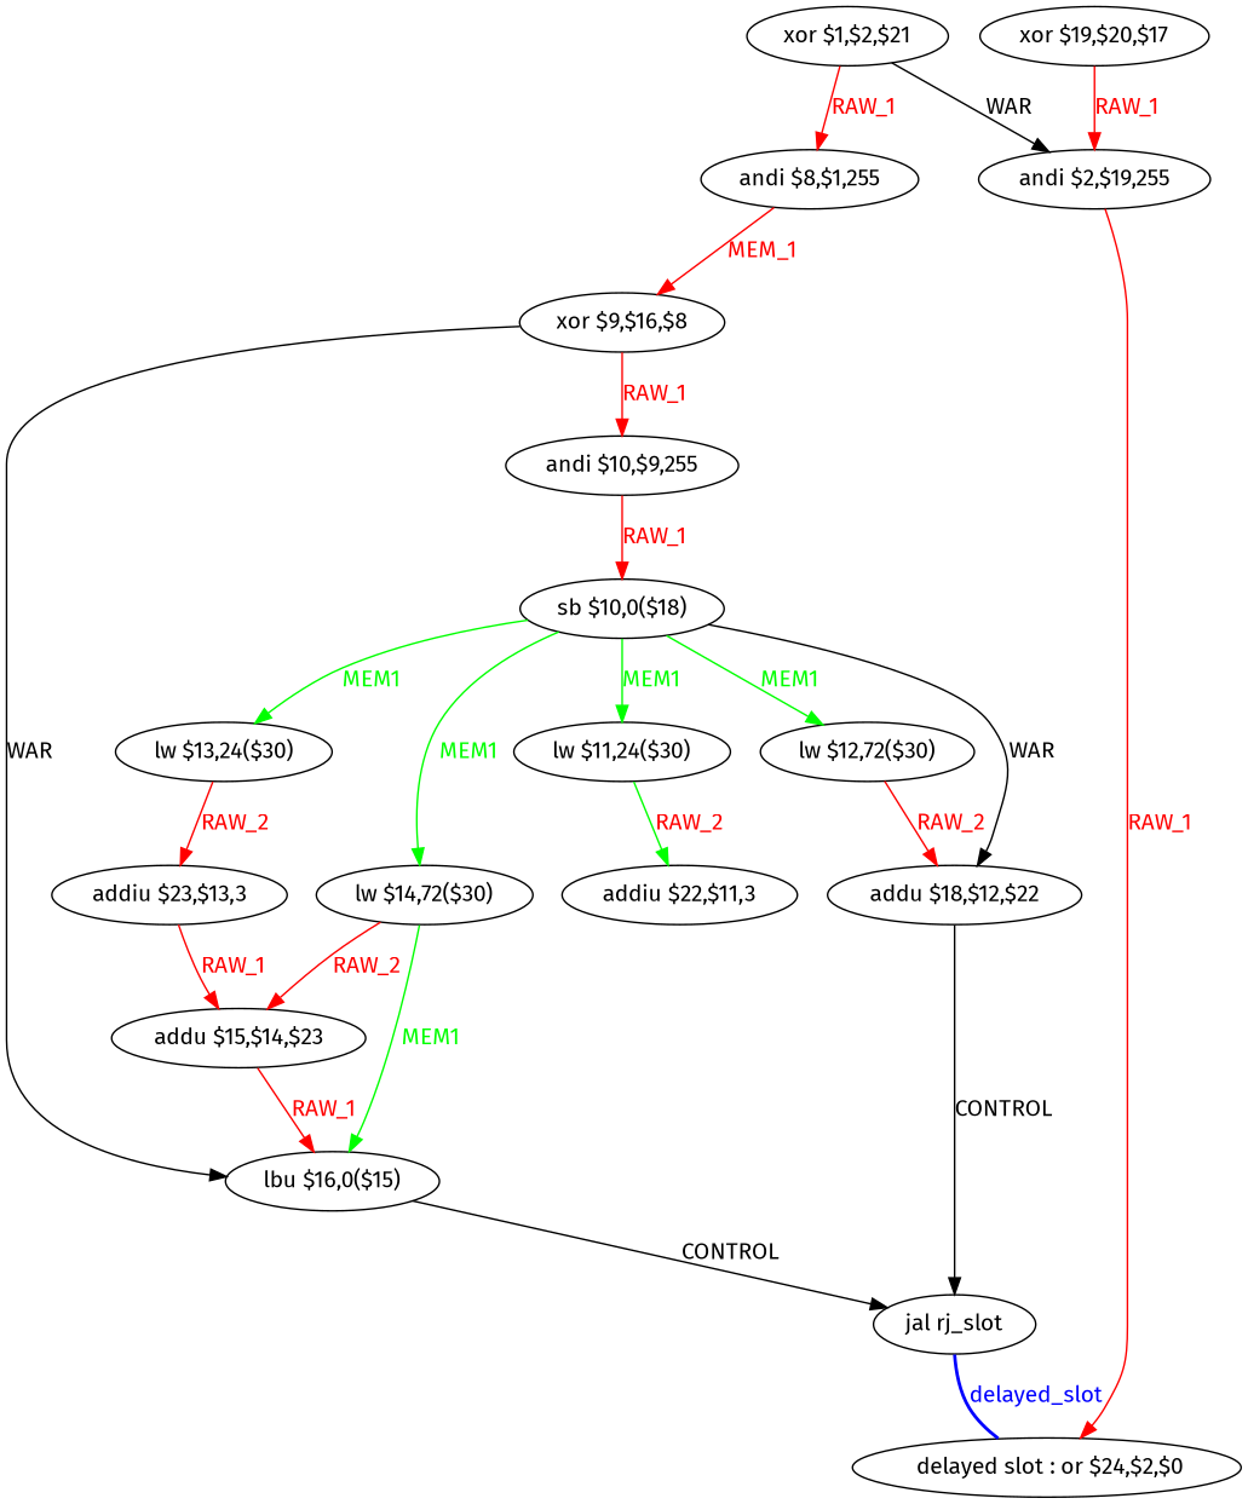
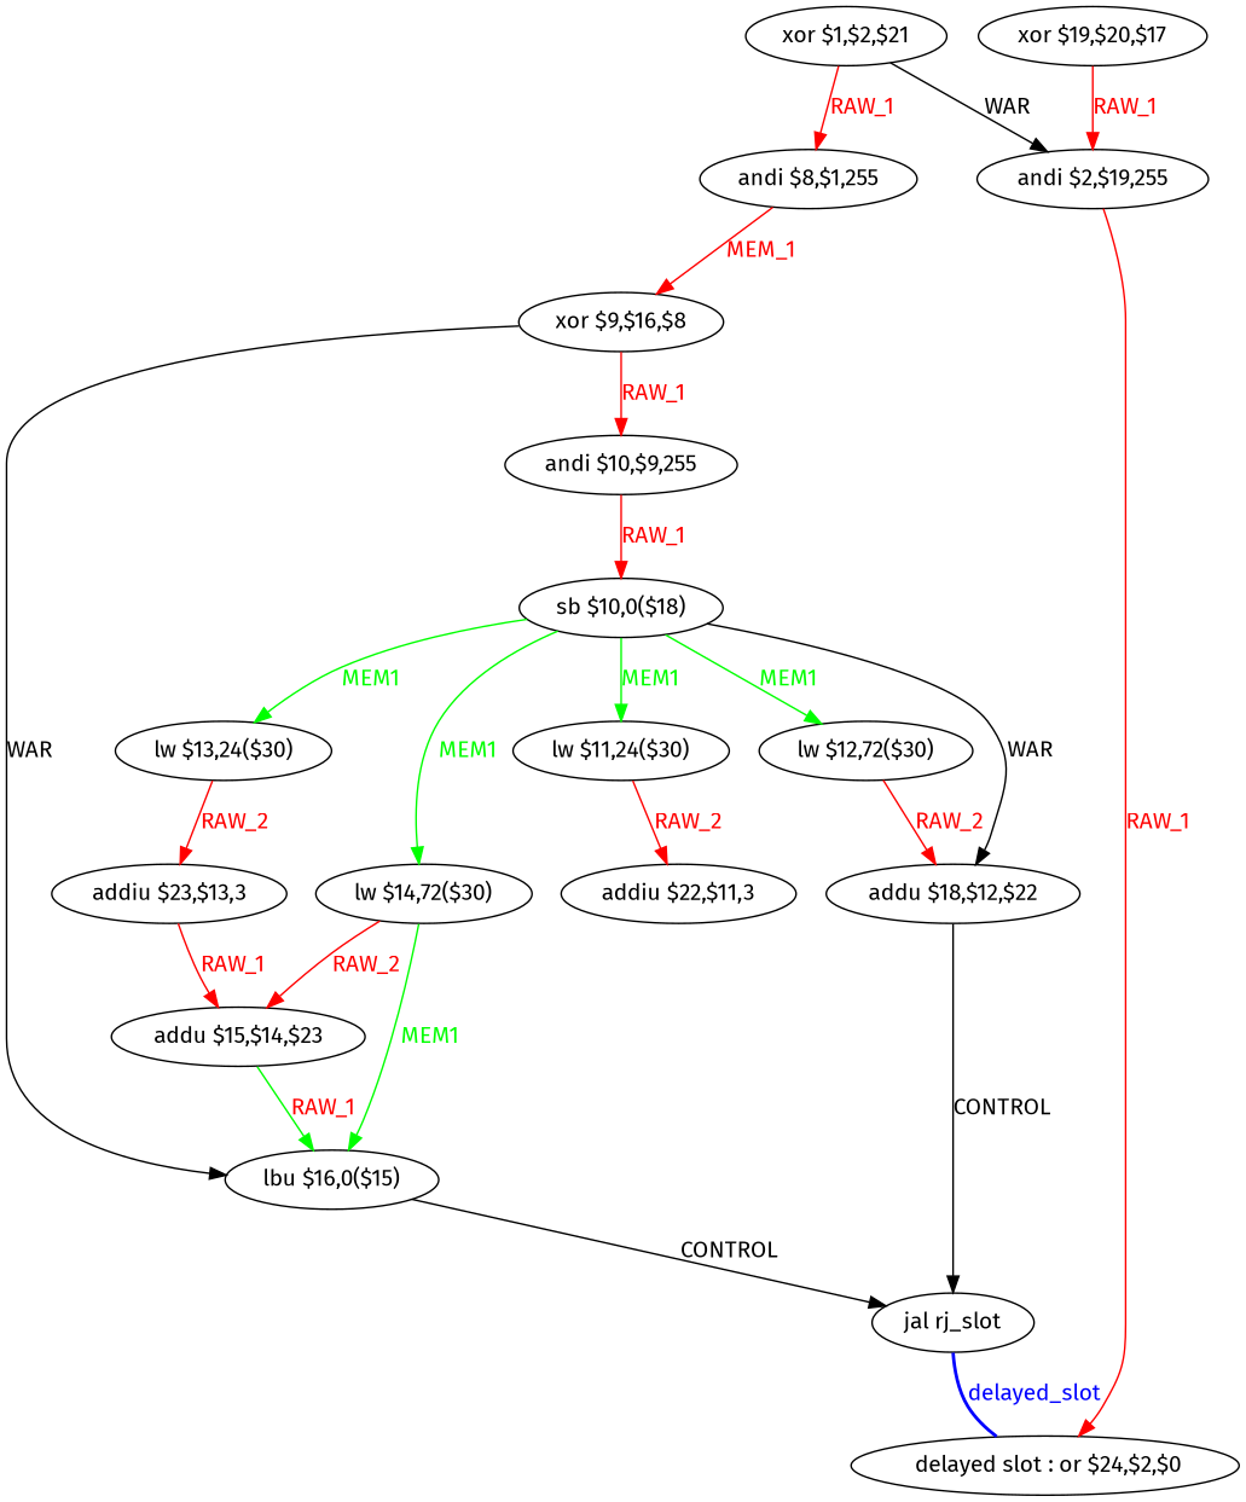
  digraph {
    fontname="Fira Sans"
    node [fontname="Fira Sans" shape=ellipse]
    edge [color=red fontcolor=red fontname="Fira Sans"]
    n1 [label=" delayed slot : or $24,$2,$0"]
    n2 [label="jal rj_slot"]
    n3 [label="xor $1,$2,$21"]
    n4 [label="andi $2,$19,255"]
    n5 [label="andi $8,$1,255"]
    n6 [label="xor $9,$16,$8"]
    n7 [label="lbu $16,0($15)"]
    n8 [label="andi $10,$9,255"]
    n9 [label="sb $10,0($18)"]
    n10 [label="lw $14,72($30)"]
    n11 [label="lw $13,24($30)"]
    n12 [label="addu $18,$12,$22"]
    n13 [label="lw $12,72($30)"]
    n14 [label="lw $11,24($30)"]
    n15 [label="addu $15,$14,$23"]
    n16 [label="addiu $23,$13,3"]
    n17 [label="addiu $22,$11,3"]
    n18 [label="xor $19,$20,$17"]
    n2 -> n1 [color=blue dir=none fontcolor=blue label=delayed_slot style=bold]
    n3 -> n4 [label=WAR color="" fontcolor=""]
    n3 -> n5 [label=RAW_1]
    n4 -> n1 [label=RAW_1]
    n5 -> n6 [label=MEM_1]
    n6 -> n7 [label=WAR color="" fontcolor=""]
    n6 -> n8 [label=RAW_1]
    n7 -> n2 [label=CONTROL color="" fontcolor=""]
    n8 -> n9 [label=RAW_1]
    n9 -> n10 [color=green fontcolor=green label=MEM1]
    n9 -> n11 [color=green fontcolor=green label=MEM1]
    n9 -> n12 [label=WAR color="" fontcolor=""]
    n9 -> n13 [color=green fontcolor=green label=MEM1]
    n9 -> n14 [color=green fontcolor=green label=MEM1]
    n10 -> n7 [color=green fontcolor=green label=MEM1]
    n10 -> n15 [label=RAW_2]
    n11 -> n16 [label=RAW_2]
    n12 -> n2 [label=CONTROL color="" fontcolor=""]
    n13 -> n12 [label=RAW_2]
-   n14 -> n17 [color=green label=RAW_2]
-   n15 -> n7 [label=RAW_1]
+   n14 -> n17 [label=RAW_2]
+   n15 -> n7 [color=green label=RAW_1]
    n16 -> n15 [label=RAW_1]
    n18 -> n4 [label=RAW_1]
  }
